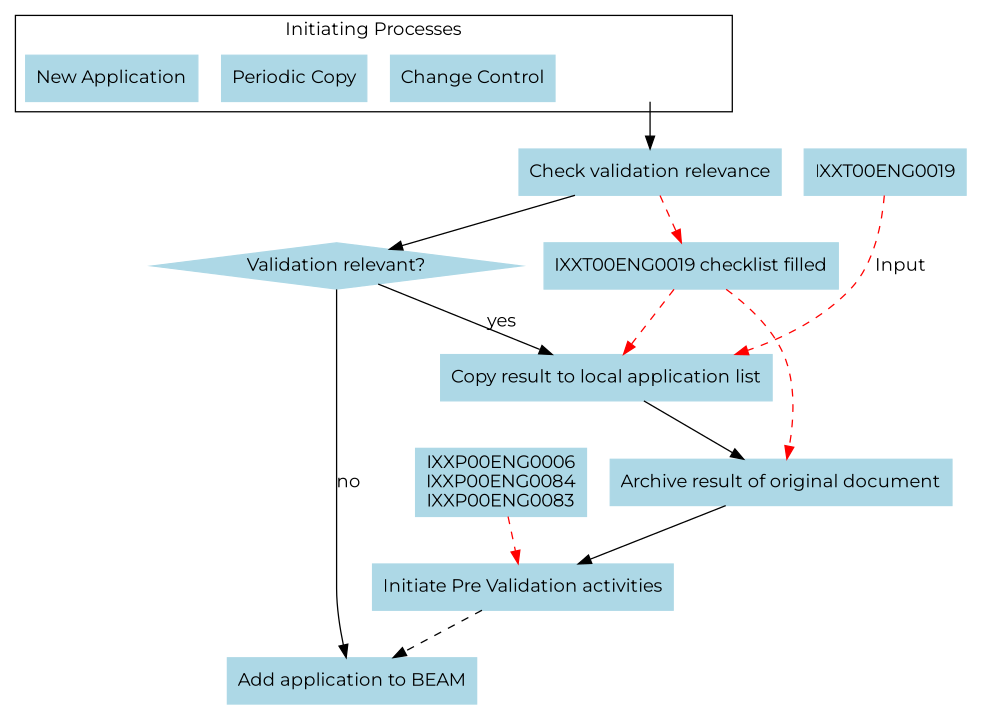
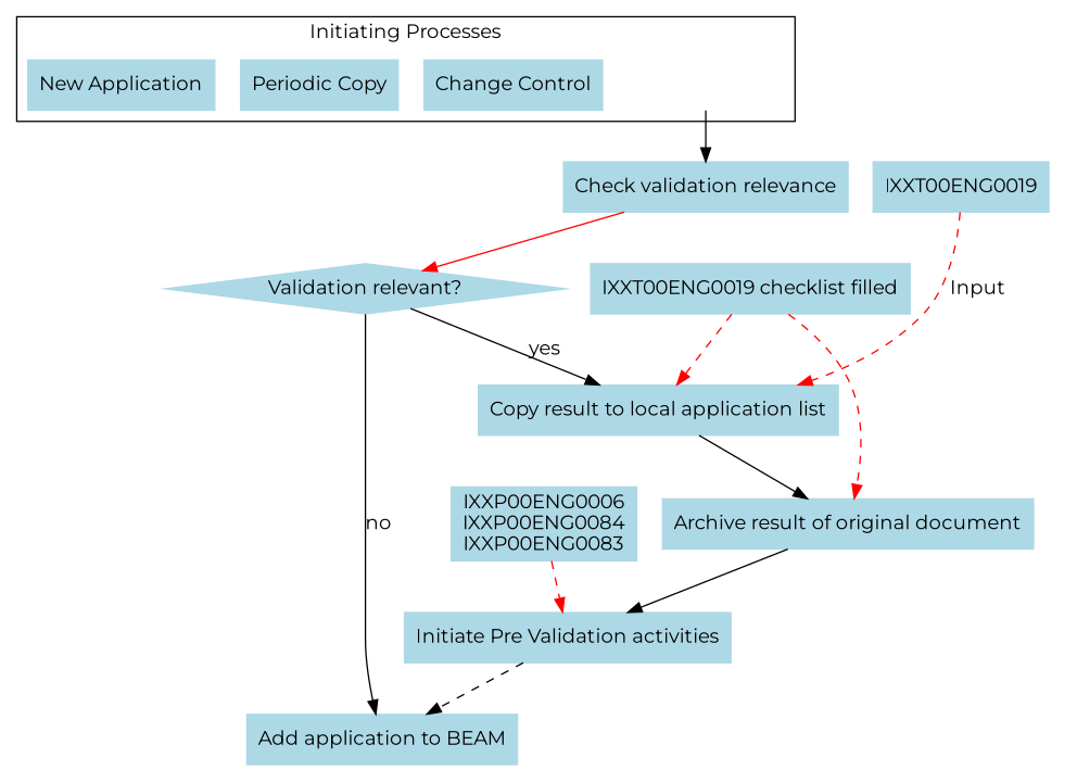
  digraph {
    fontname=Montserrat
    rankdir=TB
    node [color=lightblue fontname=Montserrat shape=box style=filled]
    edge [fontname=Montserrat]
    InvisibleNode [style=invis]
    n2 [label="Change Control"]
    n3 [label="Periodic Copy"]
    n4 [label="New Application"]
    n5 [label="Check validation relevance"]
    n6 [label=IXXT00ENG0019]
    n7 [label="IXXT00ENG0019 checklist filled"]
    n8 [label="Validation relevant?" shape=diamond]
    n9 [label="Copy result to local application list"]
    n10 [label="Archive result of original document"]
    n11 [label="Add application to BEAM"]
    n12 [label="Initiate Pre Validation activities"]
    n13 [label="IXXP00ENG0006\nIXXP00ENG0084\nIXXP00ENG0083"]
    subgraph cluster_1 {
      label="Initiating Processes"
      InvisibleNode
      n2
      n3
      n4
    }
    subgraph cluster_2 {
      rank=same
      style=invis
      n5
      n6
    }
    InvisibleNode -> n5
-   n5 -> n7 [color=red style=dashed]
-   n5 -> n8
+   n5 -> n8 [color=red]
    n6 -> n9 [color=red label=Input style=dashed]
    n7 -> n9 [color=red style=dashed]
    n7 -> n10 [color=red style=dashed]
    n8 -> n9 [label=yes]
    n8 -> n11 [label=no]
    n9 -> n10
    n10 -> n12
    n12 -> n11 [style=dashed]
    n13 -> n12 [color=red style=dashed]
  }
